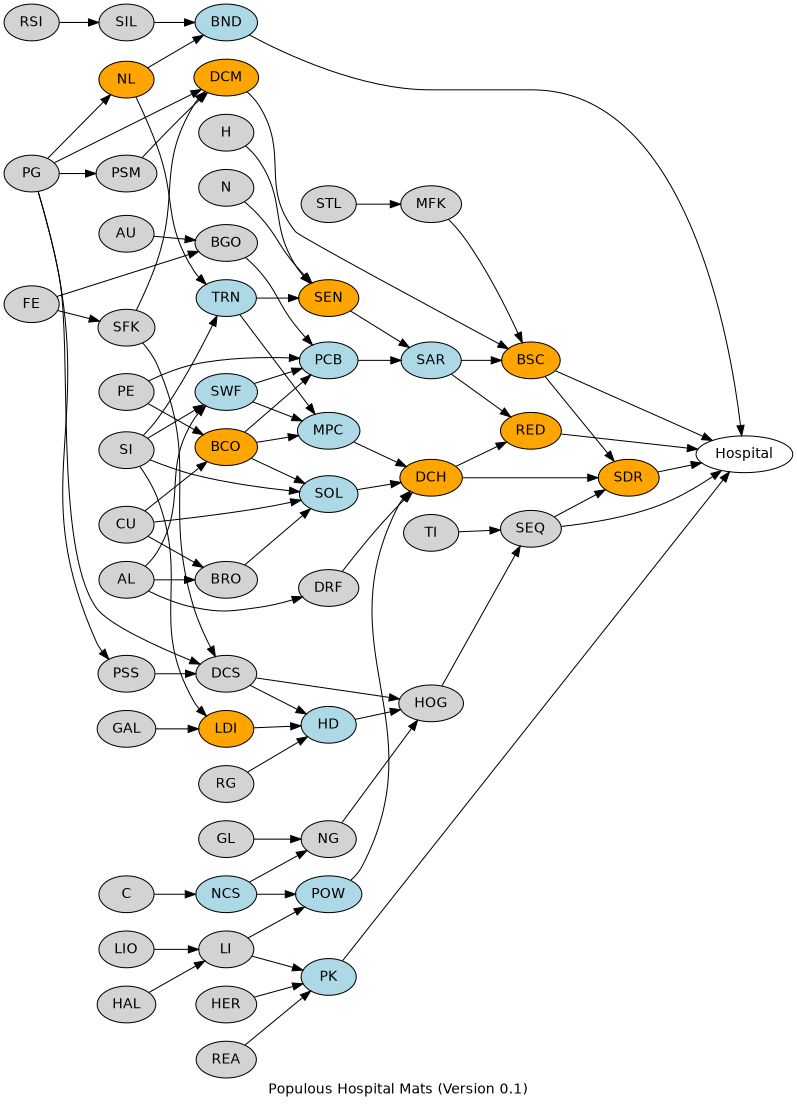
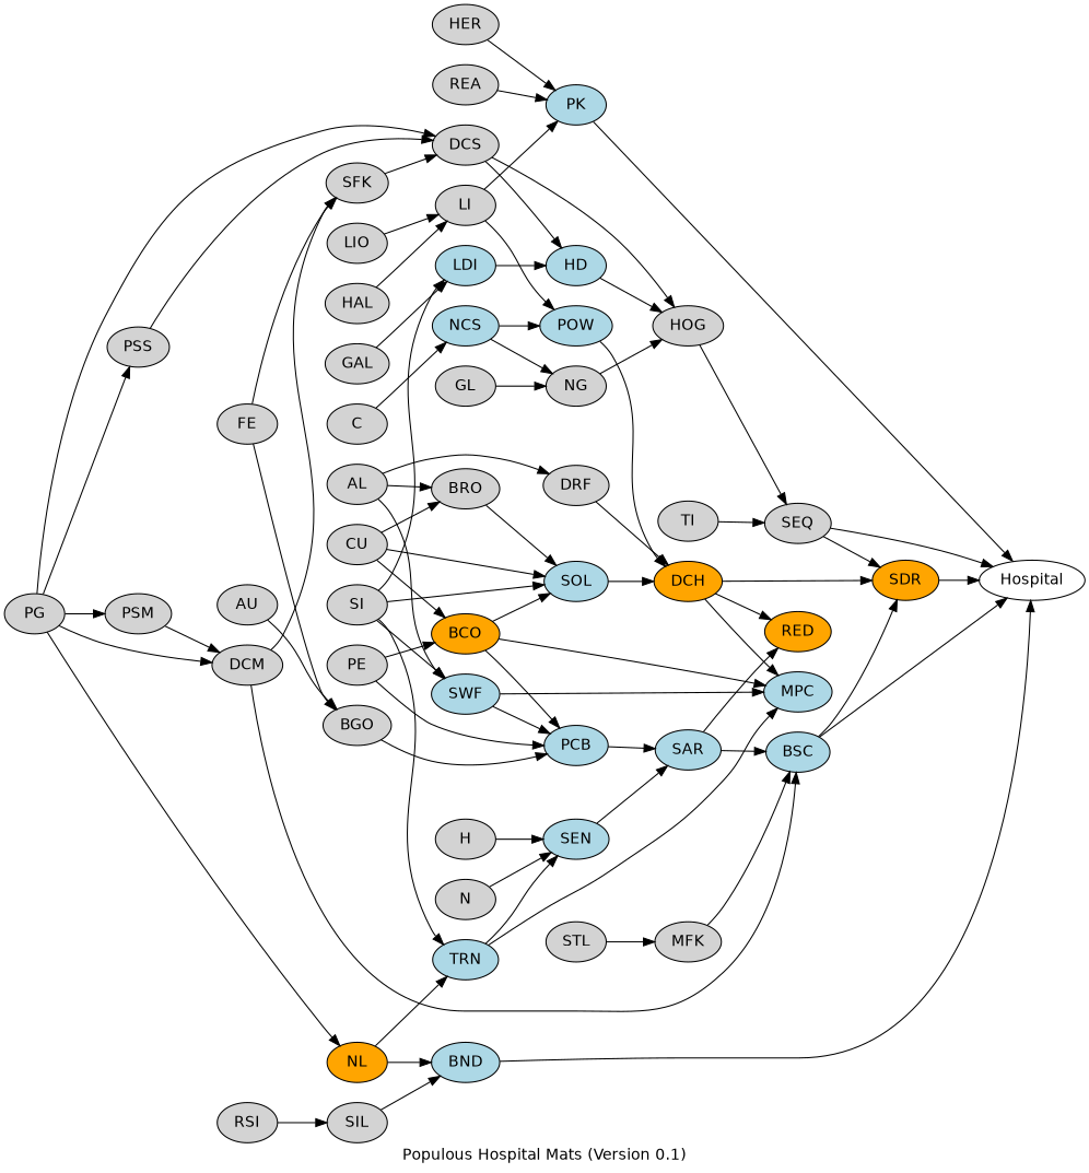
  digraph {
    fontname="DejaVu Sans"
    label="Populous Hospital Mats (Version 0.1)"
    rankdir=LR
    node [fillcolor=lightgray fontname="DejaVu Sans" style=filled]
    edge [fontname="DejaVu Sans"]
    PK [fillcolor=lightblue]
    Hospital [fillcolor=white]
    SEQ
    SDR [fillcolor=orange]
    BND [fillcolor=lightblue]
    RED [fillcolor=orange]
-   BSC [fillcolor=orange]
+   BSC [fillcolor=lightblue]
    NCS [fillcolor=lightblue]
    POW [fillcolor=lightblue]
    NG
    DCH [fillcolor=orange]
    HOG
    LI
    BCO [fillcolor=orange]
    CU
    BRO
    SOL [fillcolor=lightblue]
    MPC [fillcolor=lightblue]
    PCB [fillcolor=lightblue]
    SI
-   LDI [fillcolor=orange]
+   LDI [fillcolor=lightblue]
    TRN [fillcolor=lightblue]
    SWF [fillcolor=lightblue]
    HD [fillcolor=lightblue]
-   SEN [fillcolor=orange]
+   SEN [fillcolor=lightblue]
    SAR [fillcolor=lightblue]
    DCS
-   RG
    DRF
    H
    N
    PE
    BGO
-   DCM [fillcolor=orange]
+   DCM
    MFK
    NL [fillcolor=orange]
    SIL
    HER
    REA
    AL
    C
    GAL
    LIO
    HAL
    PSM
    SFK
    PG
    PSS
    AU
    FE
    STL
    TI
    RSI
    GL
    PK -> Hospital
    SEQ -> Hospital
    SEQ -> SDR
    SDR -> Hospital
    BND -> Hospital
-   RED -> Hospital
    BSC -> Hospital
    BSC -> SDR
    NCS -> POW
    NCS -> NG
    POW -> DCH
    NG -> HOG
    DCH -> SDR
    DCH -> RED
    HOG -> SEQ
    LI -> PK
    LI -> POW
    BCO -> SOL
    BCO -> MPC
    BCO -> PCB
    CU -> BCO
    CU -> BRO
    CU -> SOL
    BRO -> SOL
    SOL -> DCH
-   MPC -> DCH
+   DCH -> MPC
    PCB -> SAR
    SI -> SOL
    SI -> LDI
    SI -> TRN
    SI -> SWF
    LDI -> HD
    TRN -> MPC
    TRN -> SEN
    SWF -> MPC
    SWF -> PCB
    HD -> HOG
    SEN -> SAR
    SAR -> RED
    SAR -> BSC
    DCS -> HOG
    DCS -> HD
-   RG -> HD
    DRF -> DCH
    H -> SEN
    N -> SEN
    PE -> BCO
    PE -> PCB
    BGO -> PCB
    DCM -> BSC
    MFK -> BSC
    NL -> BND
    NL -> TRN
    SIL -> BND
    HER -> PK
    REA -> PK
    AL -> BRO
    AL -> SWF
    AL -> DRF
    C -> NCS
    GAL -> LDI
    LIO -> LI
    HAL -> LI
    PSM -> DCM
    SFK -> DCS
-   SFK -> DCM
+   DCM -> SFK
    PG -> DCS
    PG -> DCM
    PG -> NL
    PG -> PSM
    PG -> PSS
    PSS -> DCS
    AU -> BGO
    FE -> BGO
    FE -> SFK
    STL -> MFK
    TI -> SEQ
    RSI -> SIL
    GL -> NG
  }
